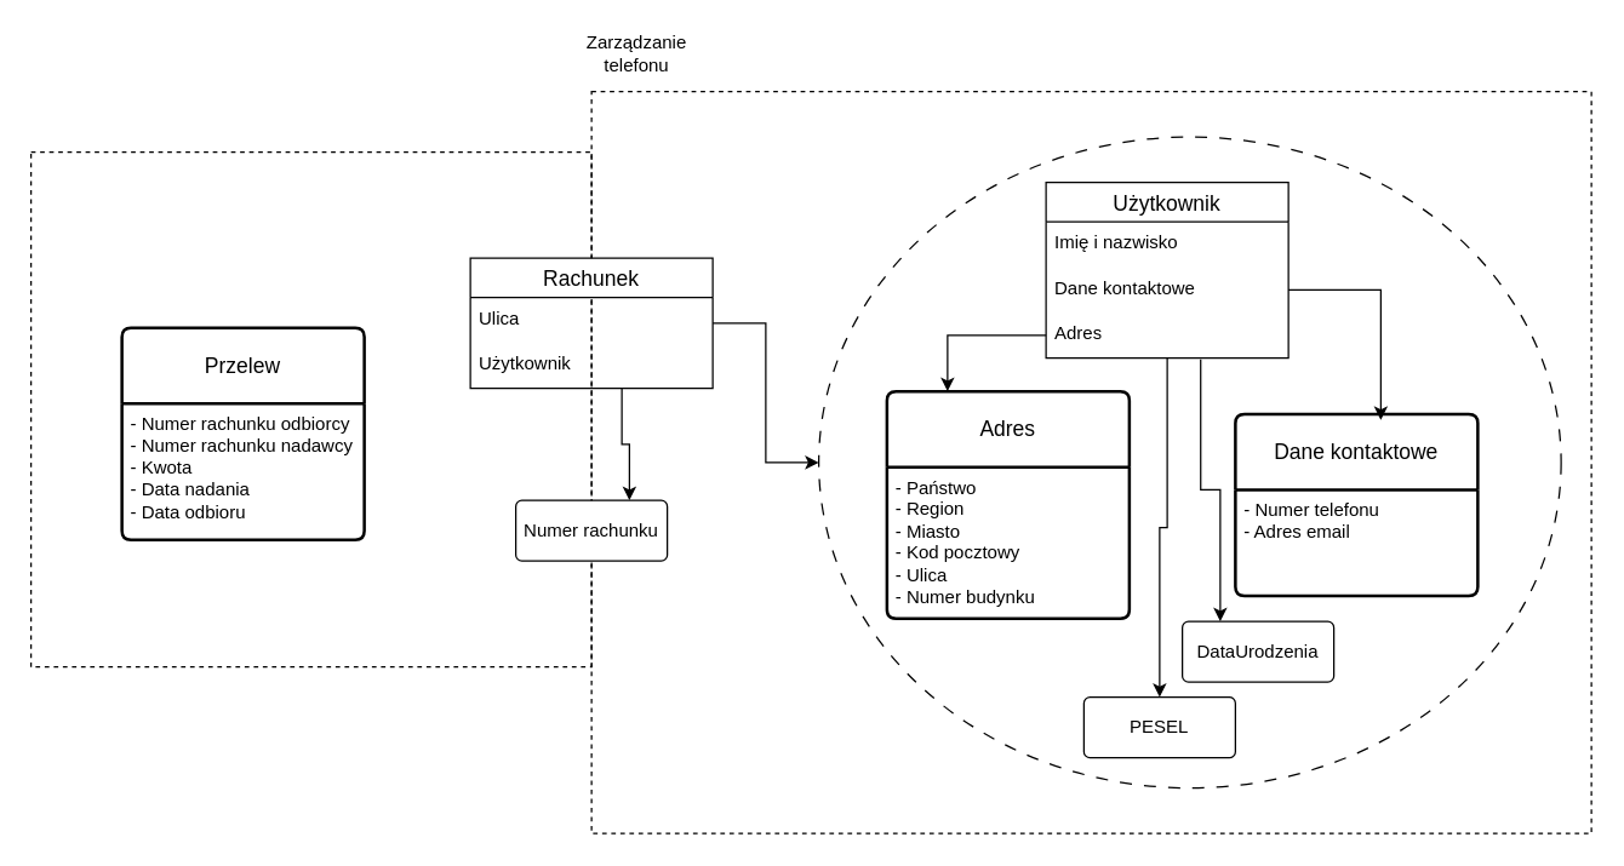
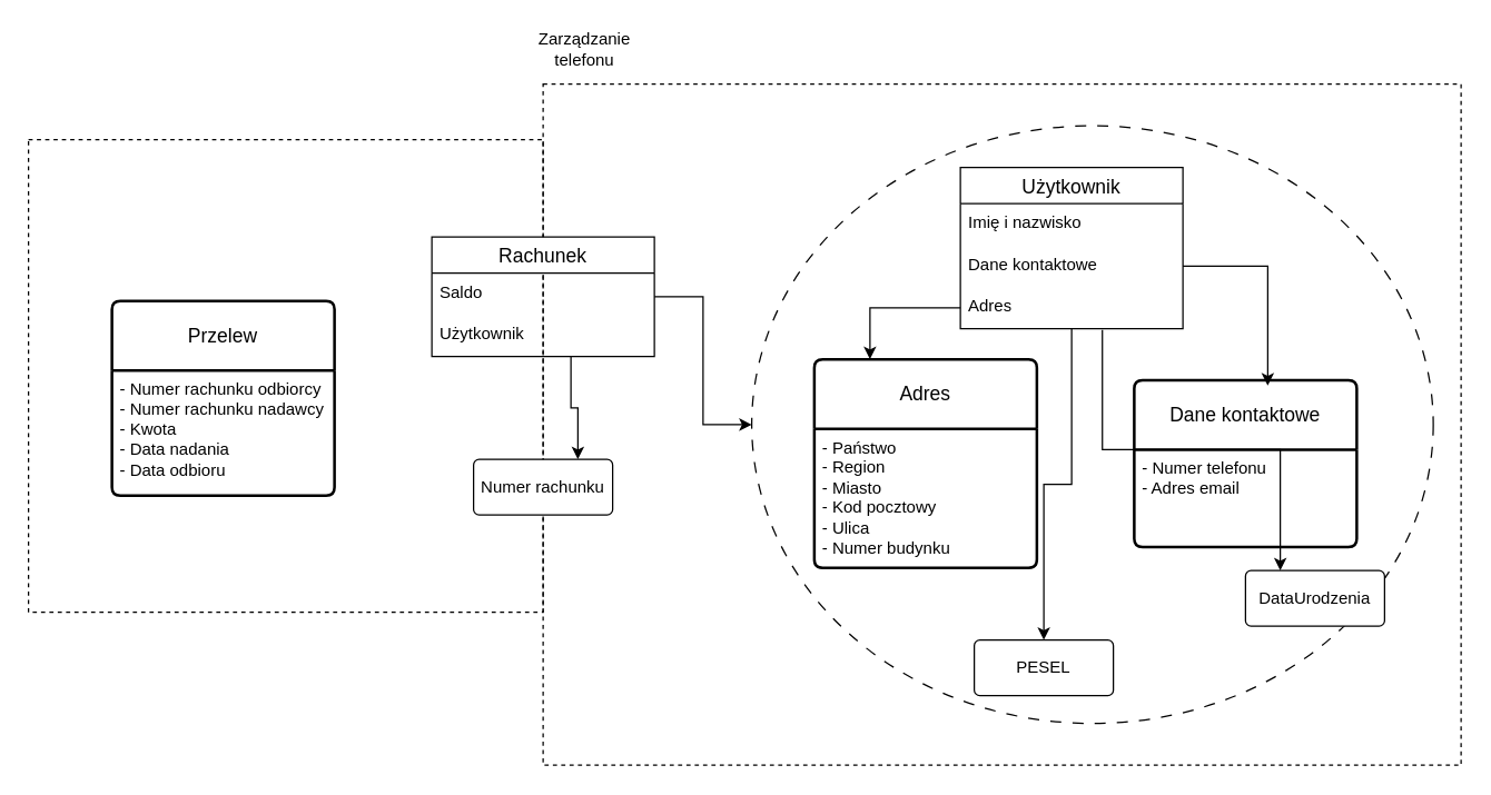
  <mxCell id="0" />
  <mxCell id="1" parent="0" />
  <mxCell id="2" value="" style="rounded=0;whiteSpace=wrap;html=1;fillColor=none;dashed=1;" vertex="1" parent="1"><mxGeometry x="20" y="100" width="370" height="340" as="geometry" /></mxCell>
  <mxCell id="3" value="" style="rounded=0;whiteSpace=wrap;html=1;fillColor=none;dashed=1;" vertex="1" parent="1"><mxGeometry x="390" y="60" width="660" height="490" as="geometry" /></mxCell>
  <mxCell id="4" value="" style="ellipse;whiteSpace=wrap;html=1;fillColor=default;dashed=1;dashPattern=8 8;" vertex="1" parent="1"><mxGeometry x="540" y="90" width="490" height="430" as="geometry" /></mxCell>
  <mxCell id="5" value="Dane kontaktowe" style="swimlane;childLayout=stackLayout;horizontal=1;startSize=50;horizontalStack=0;rounded=1;fontSize=14;fontStyle=0;strokeWidth=2;resizeParent=0;resizeLast=1;shadow=0;dashed=0;align=center;arcSize=4;whiteSpace=wrap;html=1;" vertex="1" parent="1"><mxGeometry x="815" y="273" width="160" height="120" as="geometry" /></mxCell>
  <mxCell id="6" value="- Numer telefonu&lt;div&gt;- Adres email&lt;/div&gt;" style="align=left;strokeColor=none;fillColor=none;spacingLeft=4;fontSize=12;verticalAlign=top;resizable=0;rotatable=0;part=1;html=1;" vertex="1" parent="5"><mxGeometry y="50" width="160" height="70" as="geometry" /></mxCell>
  <mxCell id="7" style="edgeStyle=orthogonalEdgeStyle;rounded=0;orthogonalLoop=1;jettySize=auto;html=1;entryX=0.5;entryY=0;entryDx=0;entryDy=0;" edge="1" parent="1" source="9" target="23"><mxGeometry relative="1" as="geometry" /></mxCell>
  <mxCell id="8" style="edgeStyle=orthogonalEdgeStyle;rounded=0;orthogonalLoop=1;jettySize=auto;html=1;entryX=0.25;entryY=0;entryDx=0;entryDy=0;exitX=0.638;exitY=1.033;exitDx=0;exitDy=0;exitPerimeter=0;" edge="1" parent="1" source="12" target="22"><mxGeometry relative="1" as="geometry" /></mxCell>
  <mxCell id="9" value="Użytkownik" style="swimlane;fontStyle=0;childLayout=stackLayout;horizontal=1;startSize=26;horizontalStack=0;resizeParent=1;resizeParentMax=0;resizeLast=0;collapsible=1;marginBottom=0;align=center;fontSize=14;" vertex="1" parent="1"><mxGeometry x="690" y="120" width="160" height="116" as="geometry" /></mxCell>
  <mxCell id="10" value="Imię i nazwisko" style="text;strokeColor=none;fillColor=none;spacingLeft=4;spacingRight=4;overflow=hidden;rotatable=0;points=[[0,0.5],[1,0.5]];portConstraint=eastwest;fontSize=12;whiteSpace=wrap;html=1;" vertex="1" parent="9"><mxGeometry y="26" width="160" height="30" as="geometry" /></mxCell>
  <mxCell id="11" value="Dane kontaktowe" style="text;strokeColor=none;fillColor=none;spacingLeft=4;spacingRight=4;overflow=hidden;rotatable=0;points=[[0,0.5],[1,0.5]];portConstraint=eastwest;fontSize=12;whiteSpace=wrap;html=1;" vertex="1" parent="9"><mxGeometry y="56" width="160" height="30" as="geometry" /></mxCell>
  <mxCell id="12" value="Adres" style="text;strokeColor=none;fillColor=none;spacingLeft=4;spacingRight=4;overflow=hidden;rotatable=0;points=[[0,0.5],[1,0.5]];portConstraint=eastwest;fontSize=12;whiteSpace=wrap;html=1;" vertex="1" parent="9"><mxGeometry y="86" width="160" height="30" as="geometry" /></mxCell>
  <mxCell id="13" value="Przelew" style="swimlane;childLayout=stackLayout;horizontal=1;startSize=50;horizontalStack=0;rounded=1;fontSize=14;fontStyle=0;strokeWidth=2;resizeParent=0;resizeLast=1;shadow=0;dashed=0;align=center;arcSize=4;whiteSpace=wrap;html=1;" vertex="1" parent="1"><mxGeometry x="80" y="216" width="160" height="140" as="geometry" /></mxCell>
  <mxCell id="14" value="- Numer rachunku odbiorcy&lt;div&gt;- Numer rachunku nadawcy&lt;/div&gt;&lt;div&gt;- Kwota&lt;/div&gt;&lt;div&gt;- Data nadania&lt;/div&gt;&lt;div&gt;- Data odbioru&lt;/div&gt;" style="align=left;strokeColor=none;fillColor=none;spacingLeft=4;fontSize=12;verticalAlign=top;resizable=0;rotatable=0;part=1;html=1;" vertex="1" parent="13"><mxGeometry y="50" width="160" height="90" as="geometry" /></mxCell>
  <mxCell id="15" style="edgeStyle=orthogonalEdgeStyle;rounded=0;orthogonalLoop=1;jettySize=auto;html=1;" edge="1" parent="1" source="17" target="4"><mxGeometry relative="1" as="geometry" /></mxCell>
  <mxCell id="16" style="edgeStyle=orthogonalEdgeStyle;rounded=0;orthogonalLoop=1;jettySize=auto;html=1;entryX=0.75;entryY=0;entryDx=0;entryDy=0;" edge="1" parent="1" source="17" target="24"><mxGeometry relative="1" as="geometry"><Array as="points"><mxPoint x="410" y="293" /><mxPoint x="415" y="293" /></Array></mxGeometry></mxCell>
  <mxCell id="17" value="Rachunek" style="swimlane;fontStyle=0;childLayout=stackLayout;horizontal=1;startSize=26;horizontalStack=0;resizeParent=1;resizeParentMax=0;resizeLast=0;collapsible=1;marginBottom=0;align=center;fontSize=14;" vertex="1" parent="1"><mxGeometry x="310" y="170" width="160" height="86" as="geometry" /></mxCell>
- <mxCell id="18" value="Ulica" style="text;strokeColor=none;fillColor=none;spacingLeft=4;spacingRight=4;overflow=hidden;rotatable=0;points=[[0,0.5],[1,0.5]];portConstraint=eastwest;fontSize=12;whiteSpace=wrap;html=1;" vertex="1" parent="17"><mxGeometry y="26" width="160" height="30" as="geometry" /></mxCell>
+ <mxCell id="18" value="Saldo" style="text;strokeColor=none;fillColor=none;spacingLeft=4;spacingRight=4;overflow=hidden;rotatable=0;points=[[0,0.5],[1,0.5]];portConstraint=eastwest;fontSize=12;whiteSpace=wrap;html=1;" vertex="1" parent="17"><mxGeometry y="26" width="160" height="30" as="geometry" /></mxCell>
  <mxCell id="19" value="Użytkownik" style="text;strokeColor=none;fillColor=none;spacingLeft=4;spacingRight=4;overflow=hidden;rotatable=0;points=[[0,0.5],[1,0.5]];portConstraint=eastwest;fontSize=12;whiteSpace=wrap;html=1;" vertex="1" parent="17"><mxGeometry y="56" width="160" height="30" as="geometry" /></mxCell>
  <mxCell id="20" value="Adres" style="swimlane;childLayout=stackLayout;horizontal=1;startSize=50;horizontalStack=0;rounded=1;fontSize=14;fontStyle=0;strokeWidth=2;resizeParent=0;resizeLast=1;shadow=0;dashed=0;align=center;arcSize=4;whiteSpace=wrap;html=1;" vertex="1" parent="1"><mxGeometry x="585" y="258" width="160" height="150" as="geometry" /></mxCell>
  <mxCell id="21" value="- Państwo&lt;div&gt;- Region&lt;/div&gt;&lt;div&gt;- Miasto&lt;/div&gt;&lt;div&gt;- Kod pocztowy&lt;/div&gt;&lt;div&gt;- Ulica&lt;/div&gt;&lt;div&gt;- Numer budynku&lt;/div&gt;" style="align=left;strokeColor=none;fillColor=none;spacingLeft=4;fontSize=12;verticalAlign=top;resizable=0;rotatable=0;part=1;html=1;" vertex="1" parent="20"><mxGeometry y="50" width="160" height="100" as="geometry" /></mxCell>
- <mxCell id="22" value="DataUrodzenia" style="rounded=1;arcSize=10;whiteSpace=wrap;html=1;align=center;" vertex="1" parent="1"><mxGeometry x="780" y="410" width="100" height="40" as="geometry" /></mxCell>
- <mxCell id="23" value="PESEL" style="rounded=1;arcSize=10;whiteSpace=wrap;html=1;align=center;" vertex="1" parent="1"><mxGeometry x="715" y="460" width="100" height="40" as="geometry" /></mxCell>
+ <mxCell id="22" value="DataUrodzenia" style="rounded=1;arcSize=10;whiteSpace=wrap;html=1;align=center;" vertex="1" parent="1"><mxGeometry x="895" y="410" width="100" height="40" as="geometry" /></mxCell>
+ <mxCell id="23" value="PESEL" style="rounded=1;arcSize=10;whiteSpace=wrap;html=1;align=center;" vertex="1" parent="1"><mxGeometry x="700" y="460" width="100" height="40" as="geometry" /></mxCell>
  <mxCell id="24" value="Numer rachunku" style="rounded=1;arcSize=10;whiteSpace=wrap;html=1;align=center;" vertex="1" parent="1"><mxGeometry x="340" y="330" width="100" height="40" as="geometry" /></mxCell>
  <mxCell id="25" value="Zarządzanie telefonu" style="text;html=1;align=center;verticalAlign=middle;whiteSpace=wrap;rounded=0;" vertex="1" parent="1"><mxGeometry x="390" y="20" width="60" height="30" as="geometry" /></mxCell>
  <mxCell id="26" style="edgeStyle=orthogonalEdgeStyle;rounded=0;orthogonalLoop=1;jettySize=auto;html=1;exitX=0;exitY=0.5;exitDx=0;exitDy=0;entryX=0.25;entryY=0;entryDx=0;entryDy=0;" edge="1" parent="1" source="12" target="20"><mxGeometry relative="1" as="geometry" /></mxCell>
  <mxCell id="27" style="edgeStyle=orthogonalEdgeStyle;rounded=0;orthogonalLoop=1;jettySize=auto;html=1;exitX=1;exitY=0.5;exitDx=0;exitDy=0;entryX=0.6;entryY=0.033;entryDx=0;entryDy=0;entryPerimeter=0;" edge="1" parent="1" source="11" target="5"><mxGeometry relative="1" as="geometry" /></mxCell>
